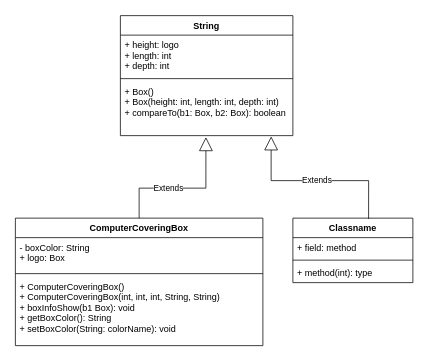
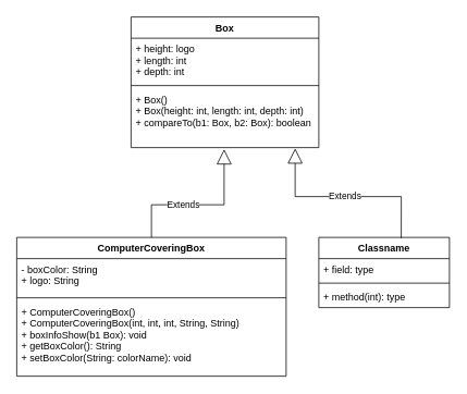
  <mxCell id="0" />
  <mxCell id="1" parent="0" />
- <mxCell id="2" value="String" style="swimlane;fontStyle=1;align=center;verticalAlign=top;childLayout=stackLayout;horizontal=1;startSize=26;horizontalStack=0;resizeParent=1;resizeParentMax=0;resizeLast=0;collapsible=1;marginBottom=0;" vertex="1" parent="1"><mxGeometry x="160" y="20" width="230" height="160" as="geometry" /></mxCell>
+ <mxCell id="2" value="Box" style="swimlane;fontStyle=1;align=center;verticalAlign=top;childLayout=stackLayout;horizontal=1;startSize=26;horizontalStack=0;resizeParent=1;resizeParentMax=0;resizeLast=0;collapsible=1;marginBottom=0;" vertex="1" parent="1"><mxGeometry x="160" y="20" width="230" height="160" as="geometry" /></mxCell>
  <mxCell id="3" value="+ height: logo&#10;+ length: int&#10;+ depth: int" style="text;strokeColor=none;fillColor=none;align=left;verticalAlign=top;spacingLeft=4;spacingRight=4;overflow=hidden;rotatable=0;points=[[0,0.5],[1,0.5]];portConstraint=eastwest;" vertex="1" parent="2"><mxGeometry y="26" width="230" height="54" as="geometry" /></mxCell>
  <mxCell id="4" value="" style="line;strokeWidth=1;fillColor=none;align=left;verticalAlign=middle;spacingTop=-1;spacingLeft=3;spacingRight=3;rotatable=0;labelPosition=right;points=[];portConstraint=eastwest;" vertex="1" parent="2"><mxGeometry y="80" width="230" height="8" as="geometry" /></mxCell>
  <mxCell id="5" value="+ Box()&#10;+ Box(height: int, length: int, depth: int)&#10;+ compareTo(b1: Box, b2: Box): boolean" style="text;strokeColor=none;fillColor=none;align=left;verticalAlign=top;spacingLeft=4;spacingRight=4;overflow=hidden;rotatable=0;points=[[0,0.5],[1,0.5]];portConstraint=eastwest;" vertex="1" parent="2"><mxGeometry y="88" width="230" height="72" as="geometry" /></mxCell>
  <mxCell id="6" value="ComputerCoveringBox" style="swimlane;fontStyle=1;align=center;verticalAlign=top;childLayout=stackLayout;horizontal=1;startSize=26;horizontalStack=0;resizeParent=1;resizeParentMax=0;resizeLast=0;collapsible=1;marginBottom=0;" vertex="1" parent="1"><mxGeometry x="20" y="290" width="330" height="170" as="geometry" /></mxCell>
- <mxCell id="7" value="- boxColor: String&#10;+ logo: Box" style="text;strokeColor=none;fillColor=none;align=left;verticalAlign=top;spacingLeft=4;spacingRight=4;overflow=hidden;rotatable=0;points=[[0,0.5],[1,0.5]];portConstraint=eastwest;" vertex="1" parent="6"><mxGeometry y="26" width="330" height="44" as="geometry" /></mxCell>
+ <mxCell id="7" value="- boxColor: String&#10;+ logo: String" style="text;strokeColor=none;fillColor=none;align=left;verticalAlign=top;spacingLeft=4;spacingRight=4;overflow=hidden;rotatable=0;points=[[0,0.5],[1,0.5]];portConstraint=eastwest;" vertex="1" parent="6"><mxGeometry y="26" width="330" height="44" as="geometry" /></mxCell>
  <mxCell id="8" value="" style="line;strokeWidth=1;fillColor=none;align=left;verticalAlign=middle;spacingTop=-1;spacingLeft=3;spacingRight=3;rotatable=0;labelPosition=right;points=[];portConstraint=eastwest;" vertex="1" parent="6"><mxGeometry y="70" width="330" height="8" as="geometry" /></mxCell>
  <mxCell id="9" value="+ ComputerCoveringBox()&#10;+ ComputerCoveringBox(int, int, int, String, String)&#10;+ boxInfoShow(b1 Box): void&#10;+ getBoxColor(): String&#10;+ setBoxColor(String: colorName): void" style="text;strokeColor=none;fillColor=none;align=left;verticalAlign=top;spacingLeft=4;spacingRight=4;overflow=hidden;rotatable=0;points=[[0,0.5],[1,0.5]];portConstraint=eastwest;" vertex="1" parent="6"><mxGeometry y="78" width="330" height="92" as="geometry" /></mxCell>
  <mxCell id="10" value="Extends" style="endArrow=block;endSize=16;endFill=0;html=1;rounded=0;exitX=0.5;exitY=0;exitDx=0;exitDy=0;entryX=0.496;entryY=1.028;entryDx=0;entryDy=0;entryPerimeter=0;" edge="1" parent="1" source="6" target="5"><mxGeometry x="-0.198" width="160" relative="1" as="geometry"><mxPoint x="190" y="220" as="sourcePoint" /><mxPoint x="350" y="220" as="targetPoint" /><Array as="points"><mxPoint x="185" y="250" /><mxPoint x="274" y="250" /></Array><mxPoint as="offset" /></mxGeometry></mxCell>
  <mxCell id="11" value="Classname" style="swimlane;fontStyle=1;align=center;verticalAlign=top;childLayout=stackLayout;horizontal=1;startSize=26;horizontalStack=0;resizeParent=1;resizeParentMax=0;resizeLast=0;collapsible=1;marginBottom=0;" vertex="1" parent="1"><mxGeometry x="390" y="290" width="160" height="86" as="geometry" /></mxCell>
- <mxCell id="12" value="+ field: method" style="text;strokeColor=none;fillColor=none;align=left;verticalAlign=top;spacingLeft=4;spacingRight=4;overflow=hidden;rotatable=0;points=[[0,0.5],[1,0.5]];portConstraint=eastwest;" vertex="1" parent="11"><mxGeometry y="26" width="160" height="26" as="geometry" /></mxCell>
+ <mxCell id="12" value="+ field: type" style="text;strokeColor=none;fillColor=none;align=left;verticalAlign=top;spacingLeft=4;spacingRight=4;overflow=hidden;rotatable=0;points=[[0,0.5],[1,0.5]];portConstraint=eastwest;" vertex="1" parent="11"><mxGeometry y="26" width="160" height="26" as="geometry" /></mxCell>
  <mxCell id="13" value="" style="line;strokeWidth=1;fillColor=none;align=left;verticalAlign=middle;spacingTop=-1;spacingLeft=3;spacingRight=3;rotatable=0;labelPosition=right;points=[];portConstraint=eastwest;" vertex="1" parent="11"><mxGeometry y="52" width="160" height="8" as="geometry" /></mxCell>
  <mxCell id="14" value="+ method(int): type" style="text;strokeColor=none;fillColor=none;align=left;verticalAlign=top;spacingLeft=4;spacingRight=4;overflow=hidden;rotatable=0;points=[[0,0.5],[1,0.5]];portConstraint=eastwest;" vertex="1" parent="11"><mxGeometry y="60" width="160" height="26" as="geometry" /></mxCell>
  <mxCell id="15" value="Extends" style="endArrow=block;endSize=16;endFill=0;html=1;rounded=0;entryX=0.874;entryY=1.014;entryDx=0;entryDy=0;entryPerimeter=0;exitX=0.631;exitY=0.012;exitDx=0;exitDy=0;exitPerimeter=0;" edge="1" parent="1" source="11" target="5"><mxGeometry width="160" relative="1" as="geometry"><mxPoint x="470" y="240" as="sourcePoint" /><mxPoint x="350" y="220" as="targetPoint" /><Array as="points"><mxPoint x="491" y="240" /><mxPoint x="361" y="240" /></Array></mxGeometry></mxCell>
